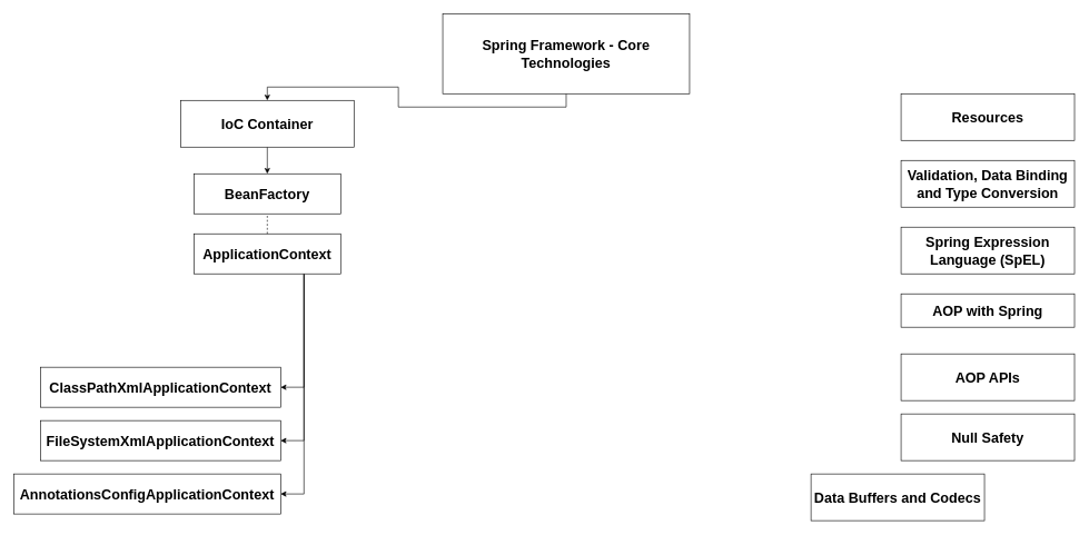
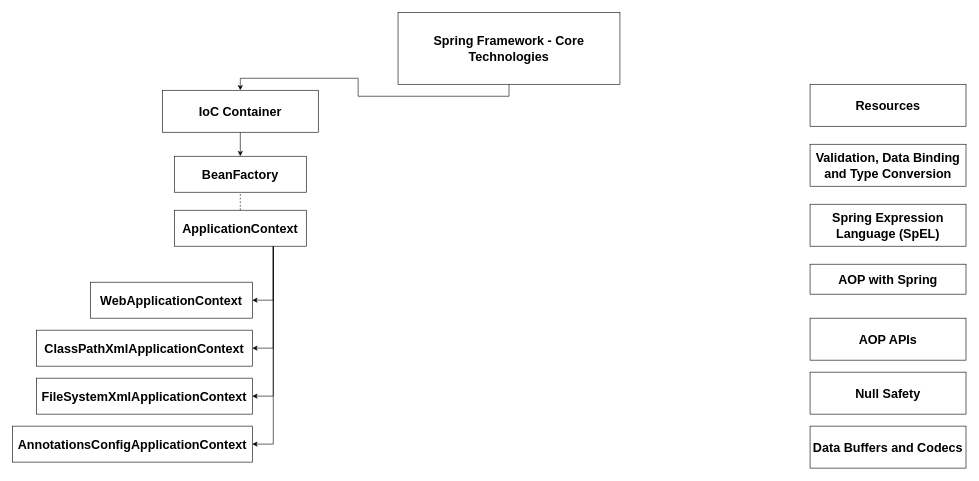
  <mxCell id="0" />
  <mxCell id="1" parent="0" />
  <mxCell id="2" style="edgeStyle=orthogonalEdgeStyle;rounded=0;orthogonalLoop=1;jettySize=auto;html=1;exitX=0.5;exitY=1;exitDx=0;exitDy=0;entryX=0.5;entryY=0;entryDx=0;entryDy=0;" edge="1" parent="1" source="3" target="5"><mxGeometry relative="1" as="geometry"><mxPoint x="310" y="250" as="targetPoint" /></mxGeometry></mxCell>
  <mxCell id="3" value="&lt;div&gt;&lt;font style=&quot;font-size: 21px;&quot;&gt;&lt;b&gt;Spring Framework - Core Technologies&lt;/b&gt;&lt;/font&gt;&lt;/div&gt;" style="rounded=0;whiteSpace=wrap;html=1;" vertex="1" parent="1"><mxGeometry x="663" y="20" width="370" height="120" as="geometry" /></mxCell>
  <mxCell id="4" style="edgeStyle=orthogonalEdgeStyle;rounded=0;orthogonalLoop=1;jettySize=auto;html=1;exitX=0.5;exitY=1;exitDx=0;exitDy=0;" edge="1" parent="1" source="5" target="6"><mxGeometry relative="1" as="geometry" /></mxCell>
  <mxCell id="5" value="&lt;b&gt;&lt;font style=&quot;font-size: 21px;&quot;&gt;IoC Container&lt;/font&gt;&lt;/b&gt;" style="rounded=0;whiteSpace=wrap;html=1;" vertex="1" parent="1"><mxGeometry x="270" y="150" width="260" height="70" as="geometry" /></mxCell>
  <mxCell id="6" value="&lt;b&gt;&lt;font style=&quot;font-size: 21px;&quot;&gt;BeanFactory&lt;/font&gt;&lt;/b&gt;" style="rounded=0;whiteSpace=wrap;html=1;" vertex="1" parent="1"><mxGeometry x="290" y="260" width="220" height="60" as="geometry" /></mxCell>
+ <mxCell id="7" style="edgeStyle=orthogonalEdgeStyle;rounded=0;orthogonalLoop=1;jettySize=auto;html=1;exitX=0.75;exitY=1;exitDx=0;exitDy=0;entryX=1;entryY=0.5;entryDx=0;entryDy=0;" edge="1" parent="1" source="11" target="12"><mxGeometry relative="1" as="geometry" /></mxCell>
  <mxCell id="8" style="edgeStyle=orthogonalEdgeStyle;rounded=0;orthogonalLoop=1;jettySize=auto;html=1;exitX=0.75;exitY=1;exitDx=0;exitDy=0;entryX=1;entryY=0.5;entryDx=0;entryDy=0;" edge="1" parent="1" source="11" target="14"><mxGeometry relative="1" as="geometry" /></mxCell>
  <mxCell id="9" style="edgeStyle=orthogonalEdgeStyle;rounded=0;orthogonalLoop=1;jettySize=auto;html=1;exitX=0.75;exitY=1;exitDx=0;exitDy=0;entryX=1;entryY=0.5;entryDx=0;entryDy=0;" edge="1" parent="1" source="11" target="15"><mxGeometry relative="1" as="geometry" /></mxCell>
  <mxCell id="10" style="edgeStyle=orthogonalEdgeStyle;rounded=0;orthogonalLoop=1;jettySize=auto;html=1;exitX=0.75;exitY=1;exitDx=0;exitDy=0;entryX=1;entryY=0.5;entryDx=0;entryDy=0;" edge="1" parent="1" source="11" target="16"><mxGeometry relative="1" as="geometry"><Array as="points"><mxPoint x="455" y="740" /></Array></mxGeometry></mxCell>
  <mxCell id="11" value="&lt;b&gt;&lt;font style=&quot;font-size: 21px;&quot;&gt;ApplicationContext&lt;/font&gt;&lt;/b&gt;" style="rounded=0;whiteSpace=wrap;html=1;" vertex="1" parent="1"><mxGeometry x="290" y="350" width="220" height="60" as="geometry" /></mxCell>
+ <mxCell id="12" value="&lt;b&gt;&lt;font style=&quot;font-size: 21px;&quot;&gt;WebApplicationContext&lt;/font&gt;&lt;/b&gt;" style="rounded=0;whiteSpace=wrap;html=1;" vertex="1" parent="1"><mxGeometry x="150" y="470" width="270" height="60" as="geometry" /></mxCell>
  <mxCell id="13" value="" style="endArrow=none;dashed=1;html=1;rounded=0;entryX=0.5;entryY=1;entryDx=0;entryDy=0;exitX=0.5;exitY=0;exitDx=0;exitDy=0;" edge="1" parent="1" source="11" target="6"><mxGeometry width="50" height="50" relative="1" as="geometry"><mxPoint x="840" y="760" as="sourcePoint" /><mxPoint x="890" y="710" as="targetPoint" /></mxGeometry></mxCell>
  <mxCell id="14" value="&lt;b&gt;&lt;font style=&quot;font-size: 21px;&quot;&gt;ClassPathXmlApplicationContext&lt;/font&gt;&lt;/b&gt;" style="rounded=0;whiteSpace=wrap;html=1;" vertex="1" parent="1"><mxGeometry x="60" y="550" width="360" height="60" as="geometry" /></mxCell>
  <mxCell id="15" value="&lt;b&gt;&lt;font style=&quot;font-size: 21px;&quot;&gt;FileSystemXmlApplicationContext&lt;/font&gt;&lt;/b&gt;" style="rounded=0;whiteSpace=wrap;html=1;" vertex="1" parent="1"><mxGeometry x="60" y="630" width="360" height="60" as="geometry" /></mxCell>
  <mxCell id="16" value="&lt;b&gt;&lt;font style=&quot;font-size: 21px;&quot;&gt;AnnotationsConfigApplicationContext&lt;/font&gt;&lt;/b&gt;" style="rounded=0;whiteSpace=wrap;html=1;" vertex="1" parent="1"><mxGeometry x="20" y="710" width="400" height="60" as="geometry" /></mxCell>
  <mxCell id="17" value="&lt;b&gt;&lt;font style=&quot;font-size: 21px;&quot;&gt;Resources&lt;/font&gt;&lt;/b&gt;" style="rounded=0;whiteSpace=wrap;html=1;" vertex="1" parent="1"><mxGeometry x="1350" y="140" width="260" height="70" as="geometry" /></mxCell>
  <mxCell id="18" value="&lt;b&gt;&lt;font style=&quot;font-size: 21px;&quot;&gt;Validation, Data Binding and Type Conversion&lt;br&gt;&lt;/font&gt;&lt;/b&gt;" style="rounded=0;whiteSpace=wrap;html=1;" vertex="1" parent="1"><mxGeometry x="1350" y="240" width="260" height="70" as="geometry" /></mxCell>
  <mxCell id="19" value="&lt;b&gt;&lt;font style=&quot;font-size: 21px;&quot;&gt;Spring Expression Language (SpEL)&lt;br&gt;&lt;/font&gt;&lt;/b&gt;" style="rounded=0;whiteSpace=wrap;html=1;" vertex="1" parent="1"><mxGeometry x="1350" y="340" width="260" height="70" as="geometry" /></mxCell>
  <mxCell id="20" value="&lt;b&gt;&lt;font style=&quot;font-size: 21px;&quot;&gt;AO&lt;/font&gt;&lt;font style=&quot;font-size: 21px;&quot;&gt;P with Spring&lt;br&gt;&lt;/font&gt;&lt;/b&gt;" style="rounded=0;whiteSpace=wrap;html=1;" vertex="1" parent="1"><mxGeometry x="1350" y="440" width="260" height="50" as="geometry" /></mxCell>
  <mxCell id="21" value="&lt;b&gt;&lt;font style=&quot;font-size: 21px;&quot;&gt;AOP APIs&lt;br&gt;&lt;/font&gt;&lt;/b&gt;" style="rounded=0;whiteSpace=wrap;html=1;" vertex="1" parent="1"><mxGeometry x="1350" y="530" width="260" height="70" as="geometry" /></mxCell>
  <mxCell id="22" value="&lt;b&gt;&lt;font style=&quot;font-size: 21px;&quot;&gt;Null Safety&lt;br&gt;&lt;/font&gt;&lt;/b&gt;" style="rounded=0;whiteSpace=wrap;html=1;" vertex="1" parent="1"><mxGeometry x="1350" y="620" width="260" height="70" as="geometry" /></mxCell>
- <mxCell id="23" value="&lt;b&gt;&lt;font style=&quot;font-size: 21px;&quot;&gt;Data Buffers and Codecs&lt;br&gt;&lt;/font&gt;&lt;/b&gt;" style="rounded=0;whiteSpace=wrap;html=1;" vertex="1" parent="1"><mxGeometry x="1215" y="710" width="260" height="70" as="geometry" /></mxCell>
+ <mxCell id="23" value="&lt;b&gt;&lt;font style=&quot;font-size: 21px;&quot;&gt;Data Buffers and Codecs&lt;br&gt;&lt;/font&gt;&lt;/b&gt;" style="rounded=0;whiteSpace=wrap;html=1;" vertex="1" parent="1"><mxGeometry x="1350" y="710" width="260" height="70" as="geometry" /></mxCell>
